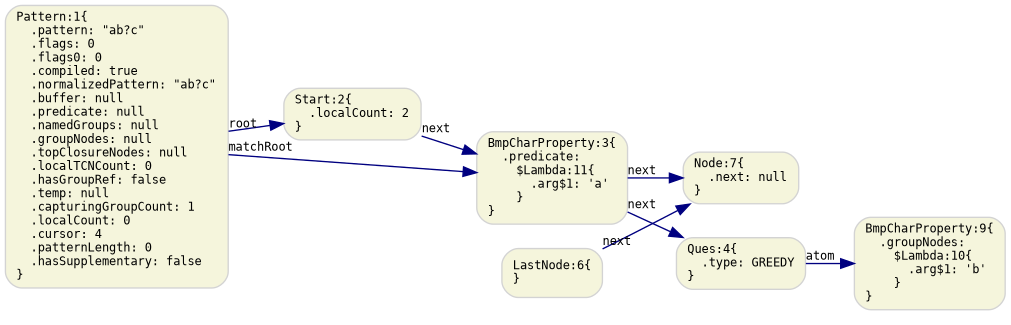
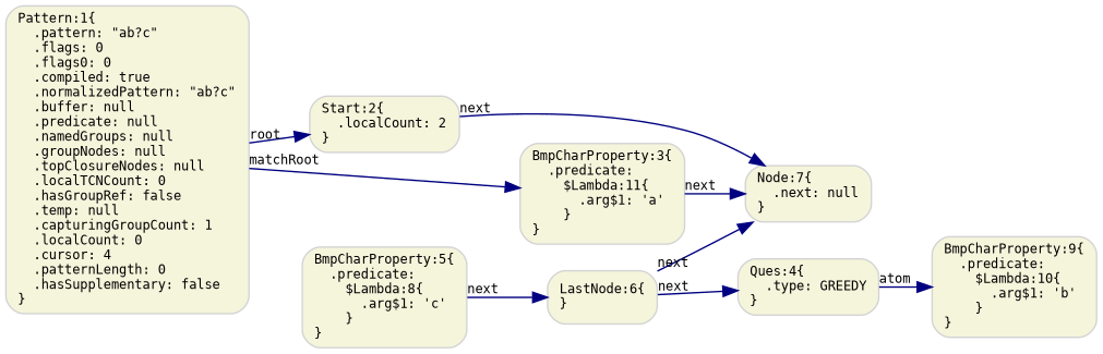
  digraph {
    fontname=Monospace
    fontsize=11
    rankdir=LR
    node [color=LightGray fillcolor=Beige fontname=Monospace fontsize=9 shape=box style="rounded,filled"]
    edge [color=Navy fontname=Monospace fontsize=9 taillabel=next]
    n1 [label="Pattern:1\{\l  .pattern: \"ab?c\"\l  .flags: 0\l  .flags0: 0\l  .compiled: true\l  .normalizedPattern: \"ab?c\"\l  .buffer: null\l  .predicate: null\l  .namedGroups: null\l  .groupNodes: null\l  .topClosureNodes: null\l  .localTCNCount: 0\l  .hasGroupRef: false\l  .temp: null\l  .capturingGroupCount: 1\l  .localCount: 0\l  .cursor: 4\l  .patternLength: 0\l  .hasSupplementary: false\l\}\l"]
    n2 [label="Start:2\{\l  .localCount: 2\l\}\l"]
    n3 [label="BmpCharProperty:3\{\l  .predicate:\l    $Lambda:11\{\l      .arg$1: 'a'\l    \}\l\}\l"]
    n4 [label="Ques:4\{\l  .type: GREEDY\l\}\l"]
    n5 [label="Node:7\{\l  .next: null\l\}\l"]
-   n6 [label="BmpCharProperty:9\{\l  .groupNodes:\l    $Lambda:10\{\l      .arg$1: 'b'\l    \}\l\}\l"]
+   n6 [label="BmpCharProperty:9\{\l  .predicate:\l    $Lambda:10\{\l      .arg$1: 'b'\l    \}\l\}\l"]
+   n7 [label="BmpCharProperty:5\{\l  .predicate:\l    $Lambda:8\{\l      .arg$1: 'c'\l    \}\l\}\l"]
    n8 [label="LastNode:6\{\l\}\l"]
    n1 -> n2 [taillabel=root]
    n1 -> n3 [taillabel=matchRoot]
-   n2 -> n3
-   n3 -> n4
+   n2 -> n5
+   n8 -> n4
    n3 -> n5
    n4 -> n6 [taillabel=atom]
+   n7 -> n8
    n8 -> n5
  }
